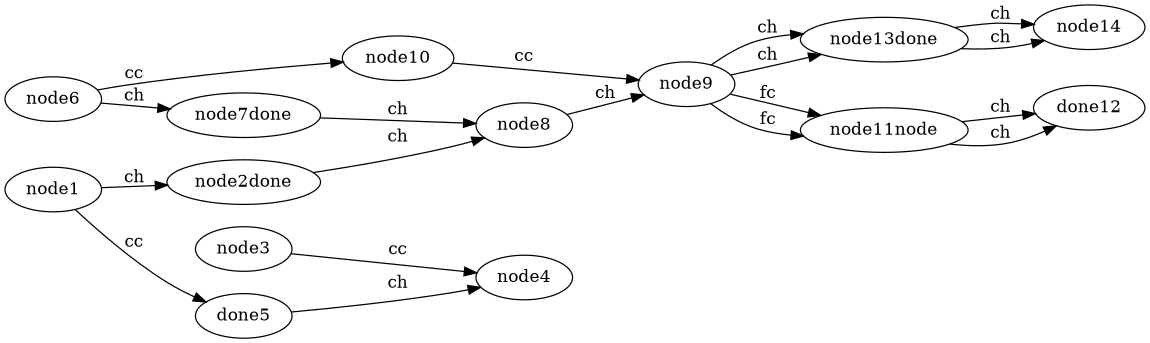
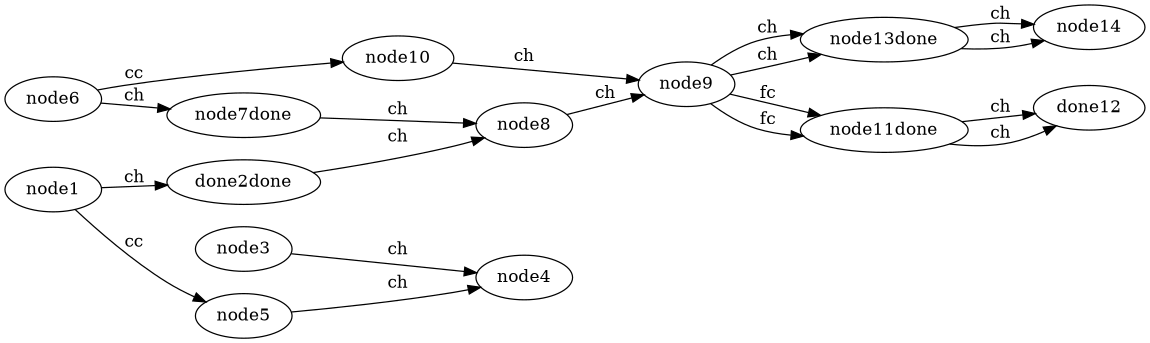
  digraph {
    rankdir=LR
    node6
    node7done
    node10
    node1
-   node2done
-   node5 [label=done5]
+   node2done [label=done2done]
+   node5
    node8
    node9
    node13done
-   node11done [label=node11node]
+   node11done
    node14
    n12 [label=done12]
    node4
    node3
    node6 -> node7done [label=ch]
    node6 -> node10 [label=cc]
    node7done -> node8 [label=ch]
-   node10 -> node9 [label=cc]
+   node10 -> node9 [label=ch]
    node1 -> node2done [label=ch]
    node1 -> node5 [label=cc]
    node2done -> node8 [label=ch]
    node5 -> node4 [label=ch]
    node8 -> node9 [label=ch]
    node9 -> node13done [label=ch]
    node9 -> node13done [label=ch]
    node9 -> node11done [label=fc]
    node9 -> node11done [label=fc]
    node13done -> node14 [label=ch]
    node13done -> node14 [label=ch]
    node11done -> n12 [label=ch]
    node11done -> n12 [label=ch]
-   node3 -> node4 [label=cc]
+   node3 -> node4 [label=ch]
  }
